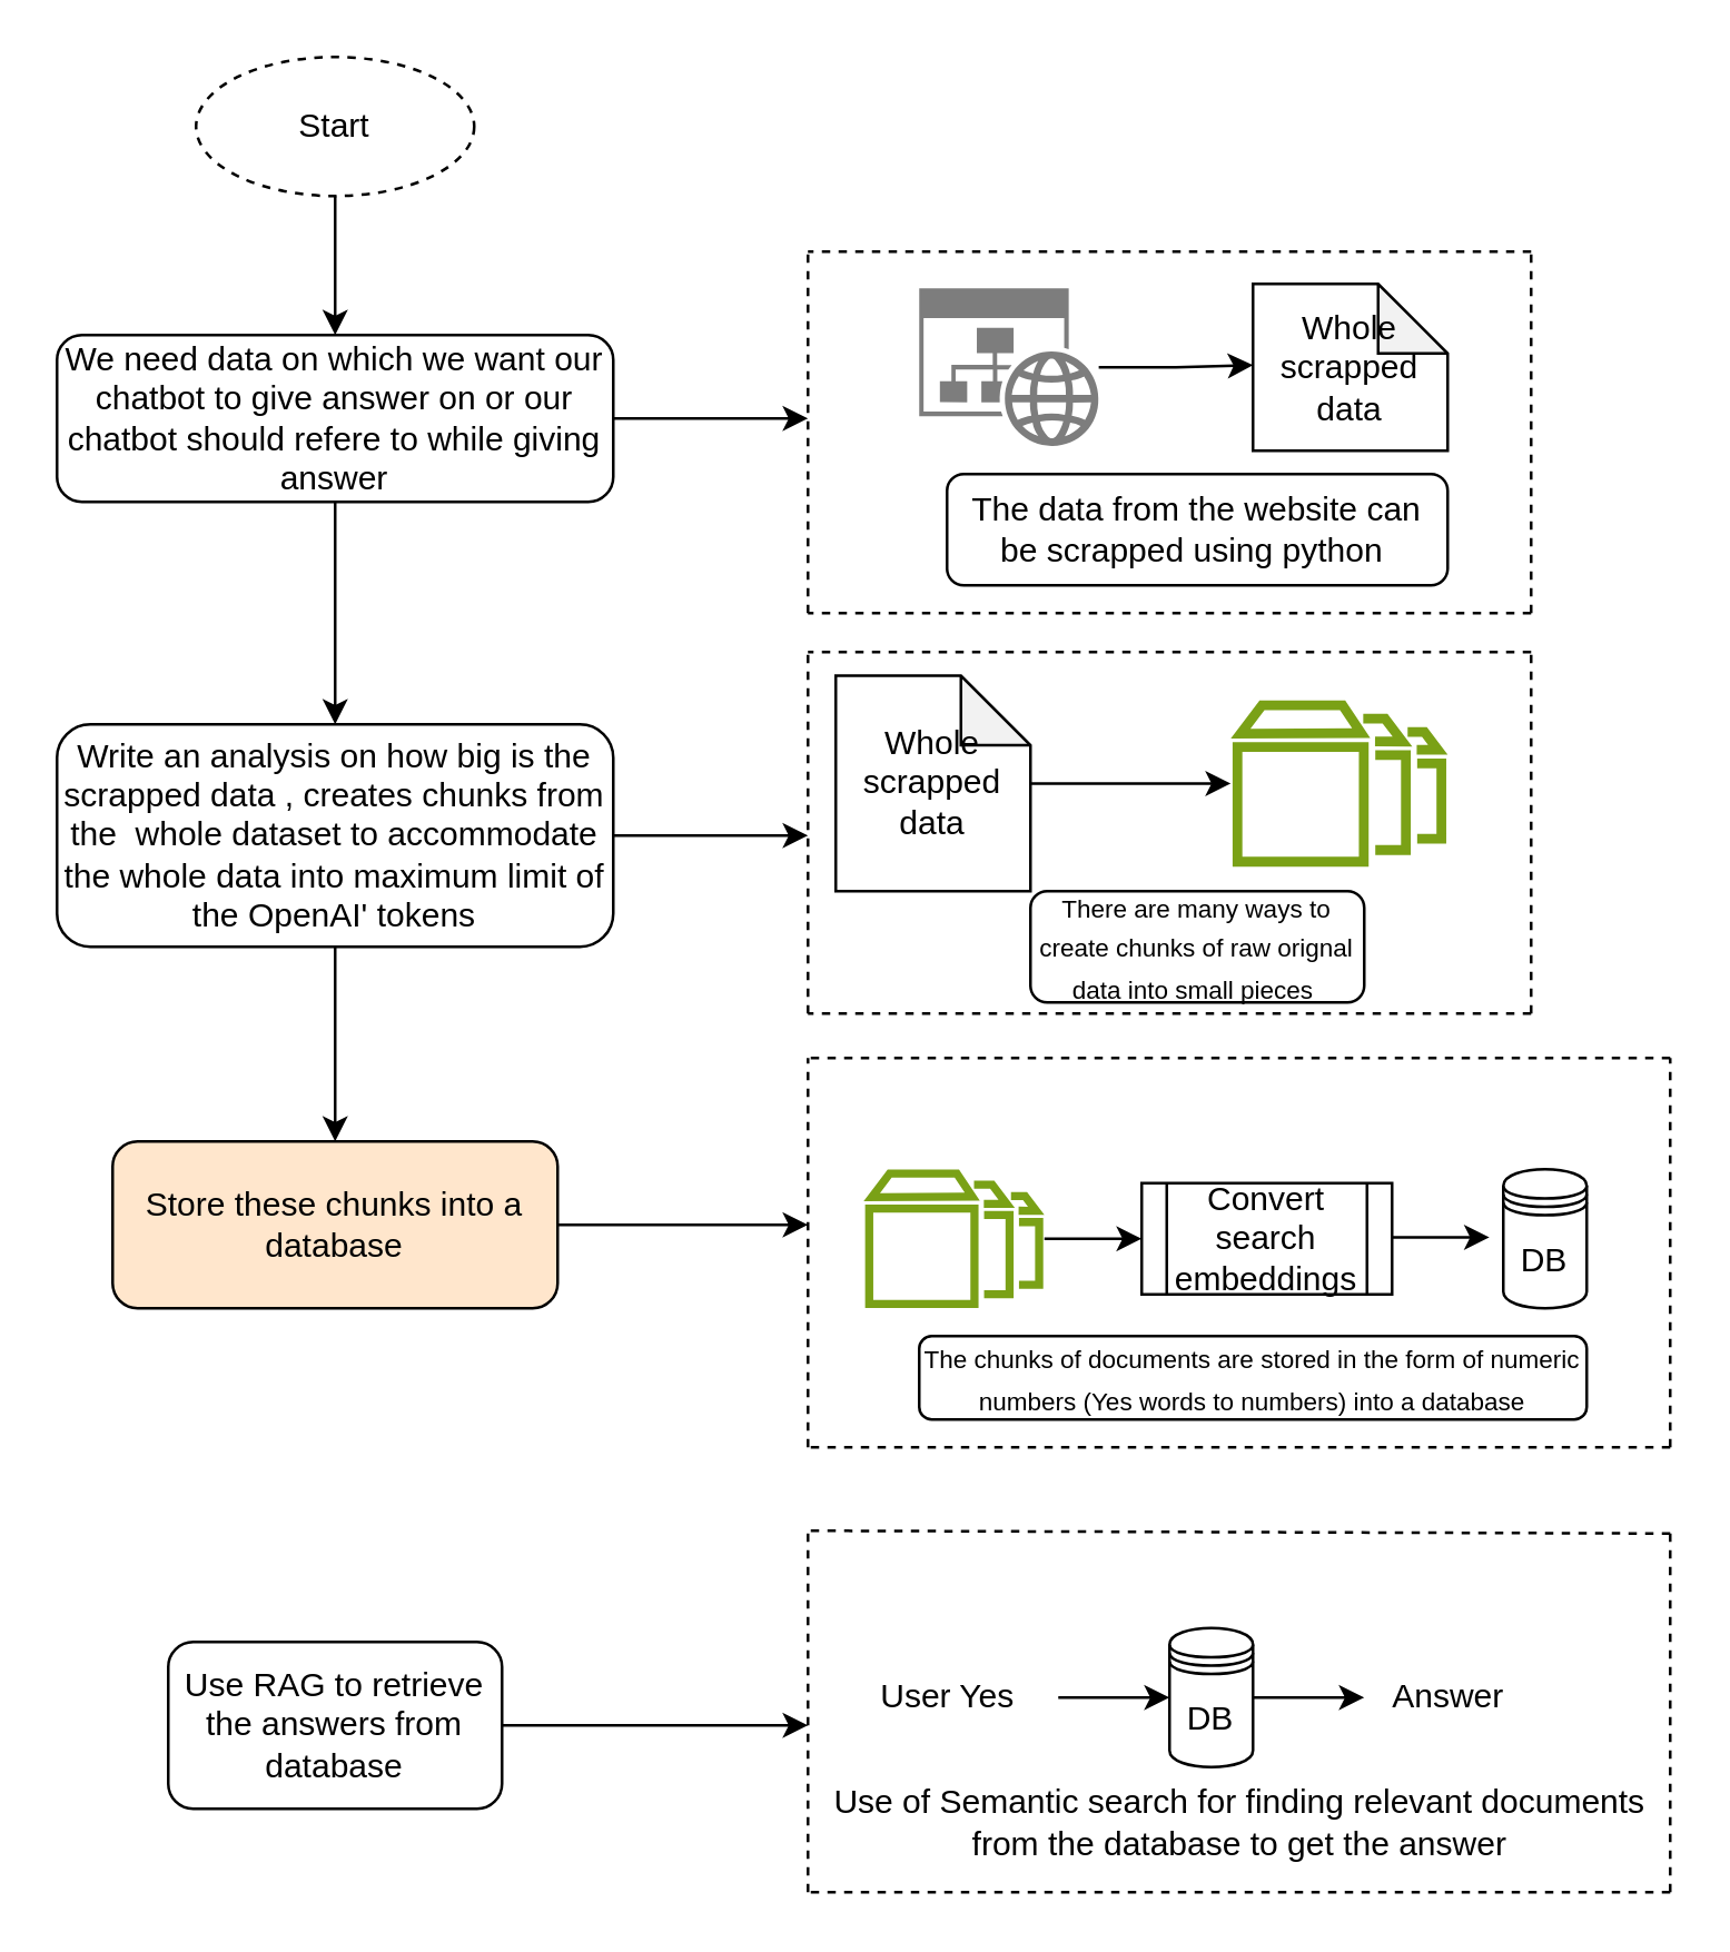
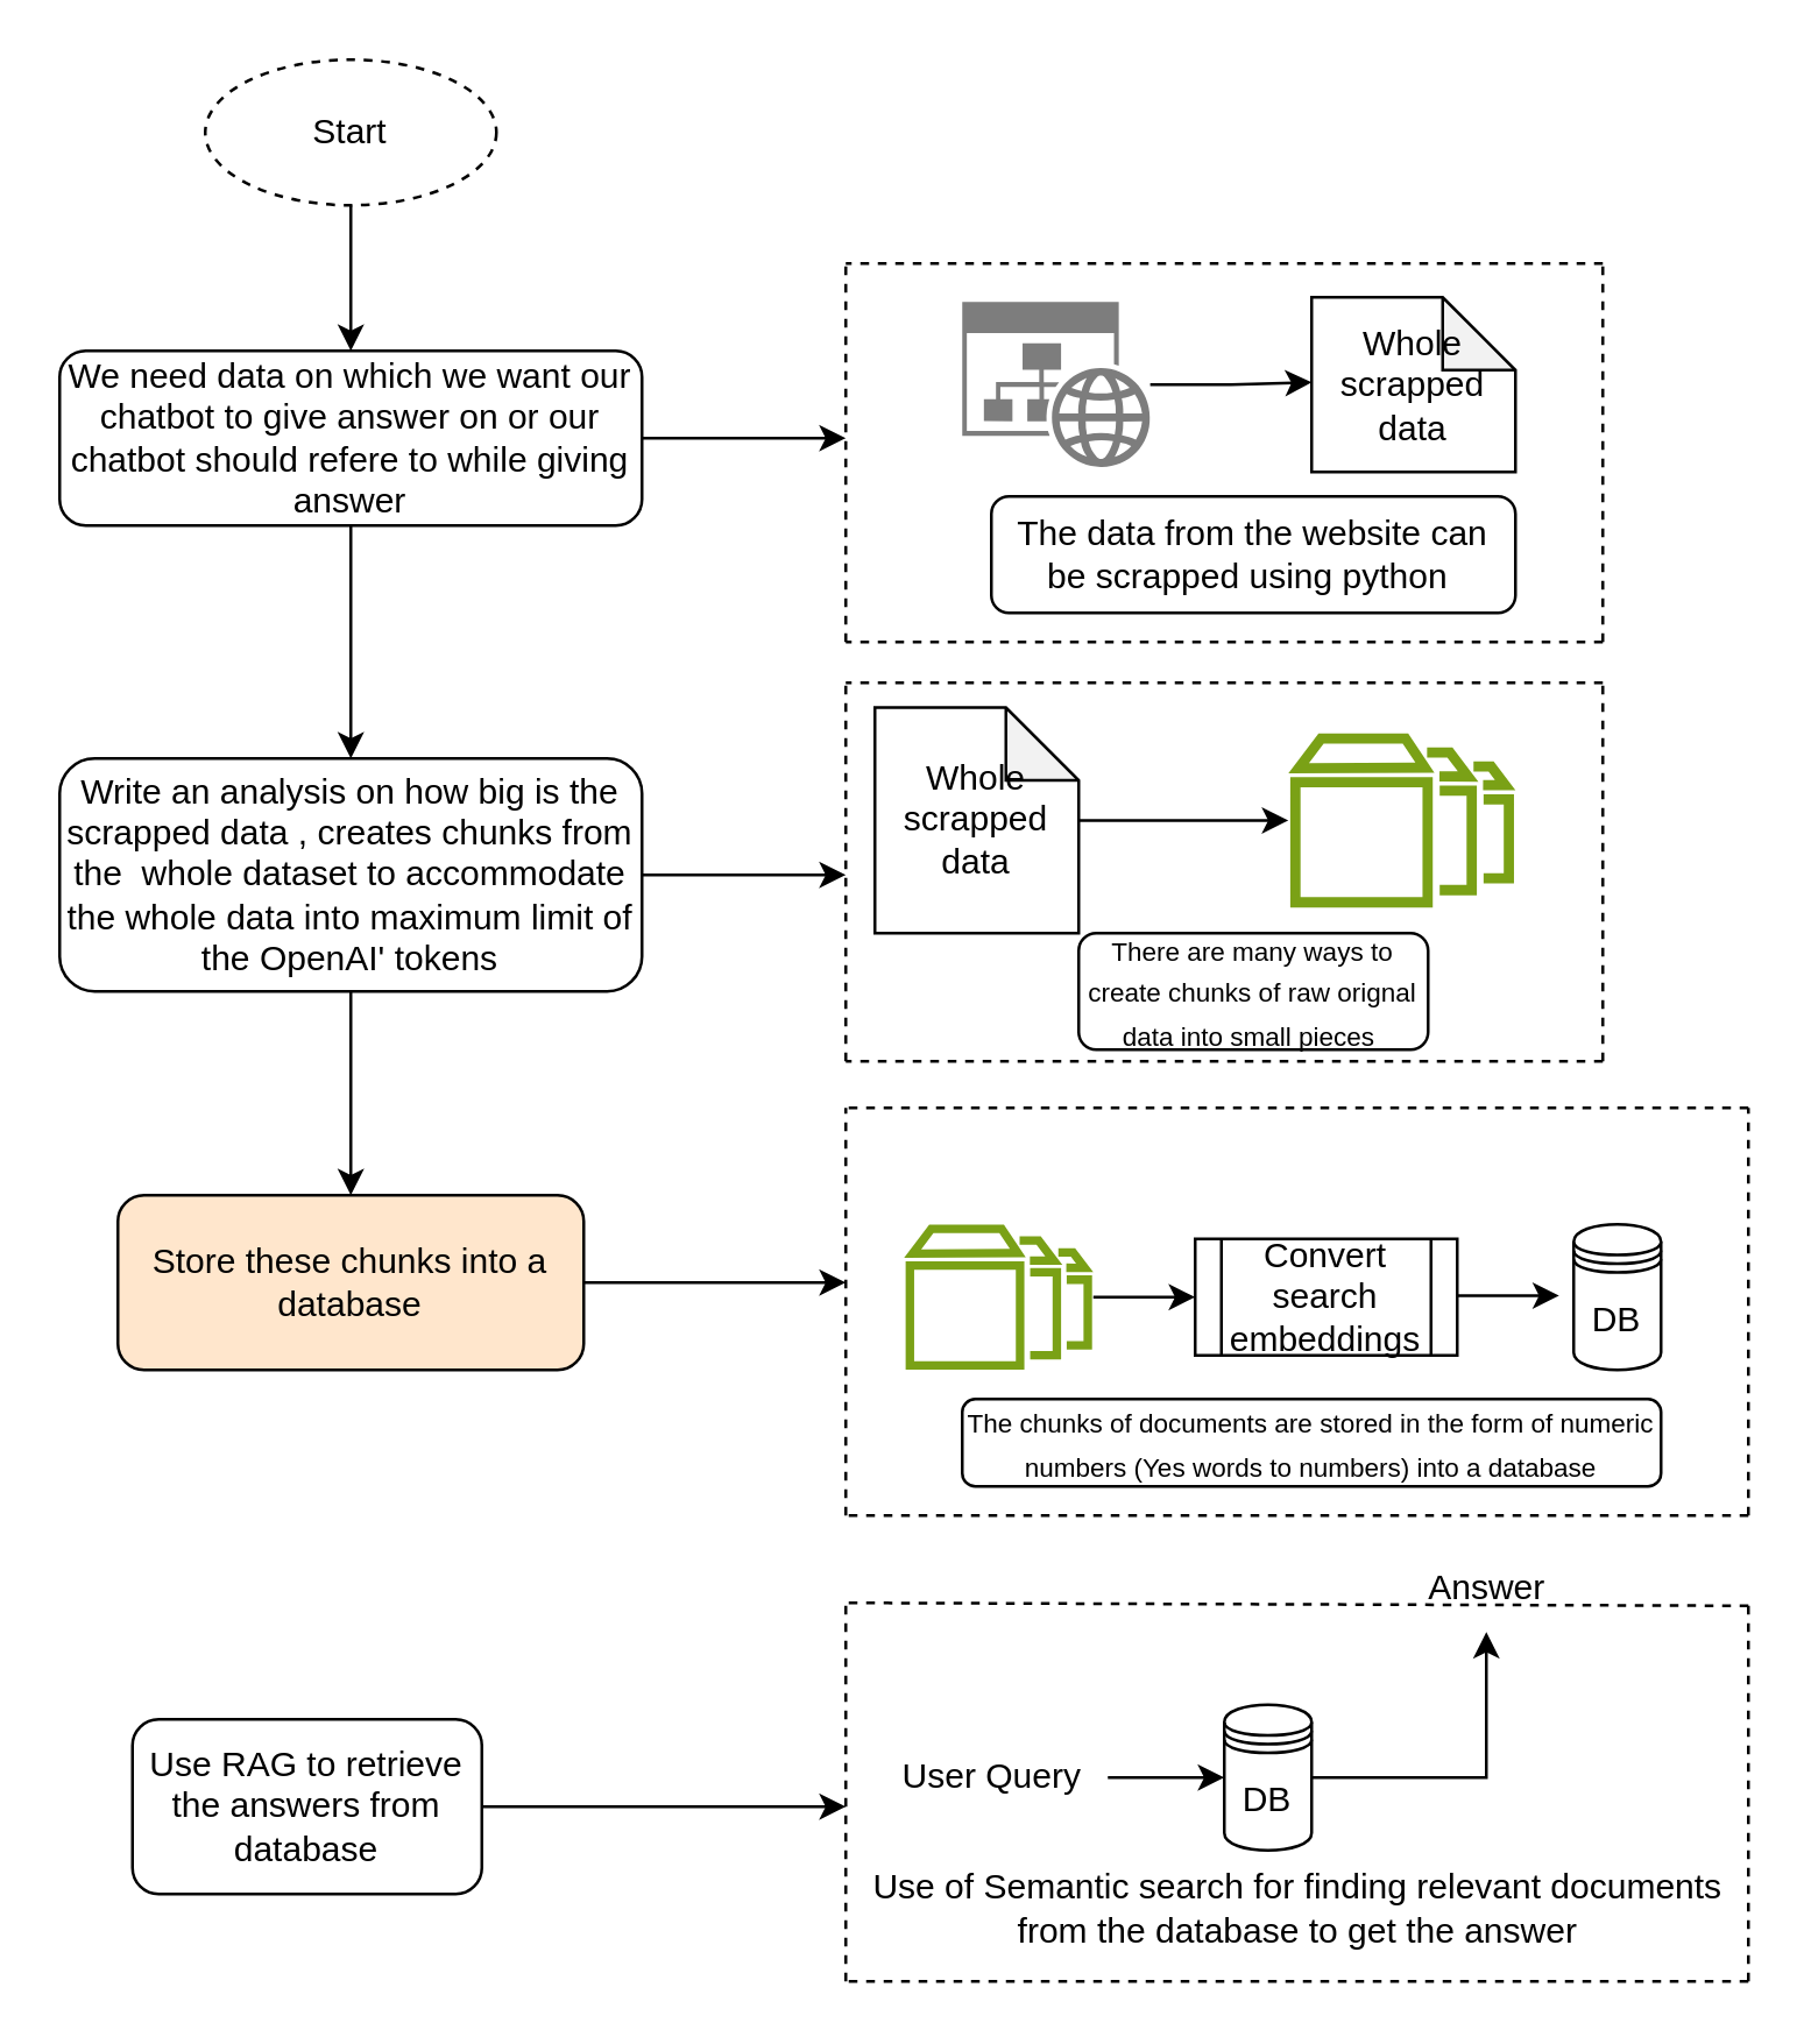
  <mxCell id="0" />
  <mxCell id="1" parent="0" />
  <mxCell id="2" value="" style="edgeStyle=orthogonalEdgeStyle;rounded=0;orthogonalLoop=1;jettySize=auto;html=1;" edge="1" parent="1" source="3" target="6"><mxGeometry relative="1" as="geometry" /></mxCell>
  <mxCell id="3" value="Start" style="ellipse;whiteSpace=wrap;html=1;dashed=1;" vertex="1" parent="1"><mxGeometry x="70" y="20" width="100" height="50" as="geometry" /></mxCell>
  <mxCell id="4" style="edgeStyle=orthogonalEdgeStyle;rounded=0;orthogonalLoop=1;jettySize=auto;html=1;" edge="1" parent="1" source="6"><mxGeometry relative="1" as="geometry"><mxPoint x="290" y="150" as="targetPoint" /></mxGeometry></mxCell>
  <mxCell id="5" value="" style="edgeStyle=orthogonalEdgeStyle;rounded=0;orthogonalLoop=1;jettySize=auto;html=1;" edge="1" parent="1" source="6" target="16"><mxGeometry relative="1" as="geometry" /></mxCell>
  <mxCell id="6" value="We need data on which we want our chatbot to give answer on or our chatbot should refere to while giving answer" style="rounded=1;whiteSpace=wrap;html=1;" vertex="1" parent="1"><mxGeometry x="20" y="120" width="200" height="60" as="geometry" /></mxCell>
  <mxCell id="7" value="" style="edgeStyle=orthogonalEdgeStyle;rounded=0;orthogonalLoop=1;jettySize=auto;html=1;" edge="1" parent="1" source="8"><mxGeometry relative="1" as="geometry"><mxPoint x="450" y="130.8" as="targetPoint" /></mxGeometry></mxCell>
  <mxCell id="8" value="" style="sketch=0;aspect=fixed;pointerEvents=1;shadow=0;dashed=0;html=1;strokeColor=none;labelPosition=center;verticalLabelPosition=bottom;verticalAlign=top;align=center;shape=mxgraph.mscae.enterprise.website_generic;fillColor=#7D7D7D;" vertex="1" parent="1"><mxGeometry x="330" y="103.2" width="64.55" height="56.8" as="geometry" /></mxCell>
  <mxCell id="9" value="The data from the website can be scrapped using python&amp;nbsp;" style="rounded=1;whiteSpace=wrap;html=1;" vertex="1" parent="1"><mxGeometry x="340" y="170" width="180" height="40" as="geometry" /></mxCell>
  <mxCell id="10" value="" style="endArrow=none;dashed=1;html=1;rounded=0;" edge="1" parent="1"><mxGeometry width="50" height="50" relative="1" as="geometry"><mxPoint x="290" y="220" as="sourcePoint" /><mxPoint x="290" y="90" as="targetPoint" /></mxGeometry></mxCell>
  <mxCell id="11" value="" style="endArrow=none;dashed=1;html=1;rounded=0;" edge="1" parent="1"><mxGeometry width="50" height="50" relative="1" as="geometry"><mxPoint x="550" y="220" as="sourcePoint" /><mxPoint x="550" y="90" as="targetPoint" /></mxGeometry></mxCell>
  <mxCell id="12" value="" style="endArrow=none;dashed=1;html=1;rounded=0;" edge="1" parent="1"><mxGeometry width="50" height="50" relative="1" as="geometry"><mxPoint x="550" y="220" as="sourcePoint" /><mxPoint x="290" y="220" as="targetPoint" /></mxGeometry></mxCell>
  <mxCell id="13" value="" style="endArrow=none;dashed=1;html=1;rounded=0;" edge="1" parent="1"><mxGeometry width="50" height="50" relative="1" as="geometry"><mxPoint x="550" y="90" as="sourcePoint" /><mxPoint x="290" y="90" as="targetPoint" /></mxGeometry></mxCell>
  <mxCell id="14" style="edgeStyle=orthogonalEdgeStyle;rounded=0;orthogonalLoop=1;jettySize=auto;html=1;" edge="1" parent="1" source="16"><mxGeometry relative="1" as="geometry"><mxPoint x="290" y="300" as="targetPoint" /></mxGeometry></mxCell>
  <mxCell id="15" value="" style="edgeStyle=orthogonalEdgeStyle;rounded=0;orthogonalLoop=1;jettySize=auto;html=1;" edge="1" parent="1" source="16" target="27"><mxGeometry relative="1" as="geometry" /></mxCell>
  <mxCell id="16" value="Write an analysis on how big is the scrapped data , creates chunks from the&amp;nbsp; whole dataset to accommodate the whole data into maximum limit of the OpenAI' tokens" style="rounded=1;whiteSpace=wrap;html=1;" vertex="1" parent="1"><mxGeometry x="20" y="260" width="200" height="80" as="geometry" /></mxCell>
  <mxCell id="17" value="" style="endArrow=none;dashed=1;html=1;rounded=0;" edge="1" parent="1"><mxGeometry width="50" height="50" relative="1" as="geometry"><mxPoint x="290" y="364" as="sourcePoint" /><mxPoint x="290" y="234" as="targetPoint" /></mxGeometry></mxCell>
  <mxCell id="18" value="" style="endArrow=none;dashed=1;html=1;rounded=0;" edge="1" parent="1"><mxGeometry width="50" height="50" relative="1" as="geometry"><mxPoint x="550" y="364" as="sourcePoint" /><mxPoint x="550" y="234" as="targetPoint" /></mxGeometry></mxCell>
  <mxCell id="19" value="" style="endArrow=none;dashed=1;html=1;rounded=0;" edge="1" parent="1"><mxGeometry width="50" height="50" relative="1" as="geometry"><mxPoint x="550" y="364" as="sourcePoint" /><mxPoint x="290" y="364" as="targetPoint" /></mxGeometry></mxCell>
  <mxCell id="20" value="" style="endArrow=none;dashed=1;html=1;rounded=0;" edge="1" parent="1"><mxGeometry width="50" height="50" relative="1" as="geometry"><mxPoint x="550" y="234" as="sourcePoint" /><mxPoint x="290" y="234" as="targetPoint" /></mxGeometry></mxCell>
  <mxCell id="21" value="" style="edgeStyle=orthogonalEdgeStyle;rounded=0;orthogonalLoop=1;jettySize=auto;html=1;" edge="1" parent="1" source="22" target="23"><mxGeometry relative="1" as="geometry" /></mxCell>
  <mxCell id="22" value="Whole scrapped data" style="shape=note;whiteSpace=wrap;html=1;backgroundOutline=1;darkOpacity=0.05;size=25;" vertex="1" parent="1"><mxGeometry x="300" y="242.5" width="70" height="77.5" as="geometry" /></mxCell>
  <mxCell id="23" value="" style="sketch=0;outlineConnect=0;fontColor=#232F3E;gradientColor=none;fillColor=#7AA116;strokeColor=none;dashed=0;verticalLabelPosition=bottom;verticalAlign=top;align=center;html=1;fontSize=12;fontStyle=0;aspect=fixed;pointerEvents=1;shape=mxgraph.aws4.multiple_volumes_resource;" vertex="1" parent="1"><mxGeometry x="442" y="251.25" width="78" height="60" as="geometry" /></mxCell>
  <mxCell id="24" value="&lt;font style=&quot;font-size: 9px;&quot;&gt;There are many ways to create chunks of raw orignal data into small pieces&amp;nbsp;&lt;/font&gt;" style="rounded=1;whiteSpace=wrap;html=1;" vertex="1" parent="1"><mxGeometry x="370" y="320" width="120" height="40" as="geometry" /></mxCell>
  <mxCell id="25" value="Whole scrapped data" style="shape=note;whiteSpace=wrap;html=1;backgroundOutline=1;darkOpacity=0.05;size=25;" vertex="1" parent="1"><mxGeometry x="450" y="101.6" width="70" height="60" as="geometry" /></mxCell>
  <mxCell id="26" style="edgeStyle=orthogonalEdgeStyle;rounded=0;orthogonalLoop=1;jettySize=auto;html=1;" edge="1" parent="1" source="27"><mxGeometry relative="1" as="geometry"><mxPoint x="290" y="440" as="targetPoint" /></mxGeometry></mxCell>
  <mxCell id="27" value="Store these chunks into a database" style="rounded=1;whiteSpace=wrap;html=1;fillColor=#ffe6cc;" vertex="1" parent="1"><mxGeometry x="40" y="410" width="160" height="60" as="geometry" /></mxCell>
  <mxCell id="28" value="" style="endArrow=none;dashed=1;html=1;rounded=0;" edge="1" parent="1"><mxGeometry width="50" height="50" relative="1" as="geometry"><mxPoint x="290" y="520" as="sourcePoint" /><mxPoint x="290" y="380" as="targetPoint" /></mxGeometry></mxCell>
  <mxCell id="29" value="" style="endArrow=none;dashed=1;html=1;rounded=0;" edge="1" parent="1"><mxGeometry width="50" height="50" relative="1" as="geometry"><mxPoint x="600" y="520" as="sourcePoint" /><mxPoint x="600" y="380" as="targetPoint" /></mxGeometry></mxCell>
  <mxCell id="30" value="" style="endArrow=none;dashed=1;html=1;rounded=0;" edge="1" parent="1"><mxGeometry width="50" height="50" relative="1" as="geometry"><mxPoint x="600" y="520" as="sourcePoint" /><mxPoint x="290" y="520" as="targetPoint" /></mxGeometry></mxCell>
  <mxCell id="31" value="" style="endArrow=none;dashed=1;html=1;rounded=0;" edge="1" parent="1"><mxGeometry width="50" height="50" relative="1" as="geometry"><mxPoint x="600" y="380" as="sourcePoint" /><mxPoint x="290" y="380" as="targetPoint" /></mxGeometry></mxCell>
  <mxCell id="32" value="" style="edgeStyle=orthogonalEdgeStyle;rounded=0;orthogonalLoop=1;jettySize=auto;html=1;" edge="1" parent="1" source="33" target="34"><mxGeometry relative="1" as="geometry" /></mxCell>
  <mxCell id="33" value="" style="sketch=0;outlineConnect=0;fontColor=#232F3E;gradientColor=none;fillColor=#7AA116;strokeColor=none;dashed=0;verticalLabelPosition=bottom;verticalAlign=top;align=center;html=1;fontSize=12;fontStyle=0;aspect=fixed;pointerEvents=1;shape=mxgraph.aws4.multiple_volumes_resource;" vertex="1" parent="1"><mxGeometry x="310" y="420" width="65" height="50" as="geometry" /></mxCell>
  <mxCell id="34" value="Convert search embeddings" style="shape=process;whiteSpace=wrap;html=1;backgroundOutline=1;" vertex="1" parent="1"><mxGeometry x="410" y="425" width="90" height="40" as="geometry" /></mxCell>
  <mxCell id="35" value="" style="edgeStyle=orthogonalEdgeStyle;rounded=0;orthogonalLoop=1;jettySize=auto;html=1;" edge="1" parent="1"><mxGeometry relative="1" as="geometry"><mxPoint x="500" y="444.5" as="sourcePoint" /><mxPoint x="535" y="444.5" as="targetPoint" /></mxGeometry></mxCell>
  <mxCell id="36" value="DB" style="shape=datastore;whiteSpace=wrap;html=1;" vertex="1" parent="1"><mxGeometry x="540" y="420" width="30" height="50" as="geometry" /></mxCell>
  <mxCell id="37" value="&lt;font style=&quot;font-size: 9px;&quot;&gt;The chunks of documents are stored in the form of numeric numbers (Yes words to numbers) into a database&lt;/font&gt;" style="rounded=1;whiteSpace=wrap;html=1;" vertex="1" parent="1"><mxGeometry x="330" y="480" width="240" height="30" as="geometry" /></mxCell>
  <mxCell id="38" style="edgeStyle=orthogonalEdgeStyle;rounded=0;orthogonalLoop=1;jettySize=auto;html=1;" edge="1" parent="1" source="39"><mxGeometry relative="1" as="geometry"><mxPoint x="290" y="620" as="targetPoint" /></mxGeometry></mxCell>
- <mxCell id="39" value="Use RAG to retrieve the answers from database" style="rounded=1;whiteSpace=wrap;html=1;" vertex="1" parent="1"><mxGeometry x="60" y="590" width="120" height="60" as="geometry" /></mxCell>
+ <mxCell id="39" value="Use RAG to retrieve the answers from database" style="rounded=1;whiteSpace=wrap;html=1;" vertex="1" parent="1"><mxGeometry x="45" y="590" width="120" height="60" as="geometry" /></mxCell>
  <mxCell id="40" value="" style="endArrow=none;dashed=1;html=1;rounded=0;" edge="1" parent="1"><mxGeometry width="50" height="50" relative="1" as="geometry"><mxPoint x="290" y="680" as="sourcePoint" /><mxPoint x="290" y="550" as="targetPoint" /></mxGeometry></mxCell>
  <mxCell id="41" value="" style="endArrow=none;dashed=1;html=1;rounded=0;" edge="1" parent="1"><mxGeometry width="50" height="50" relative="1" as="geometry"><mxPoint x="600" y="680" as="sourcePoint" /><mxPoint x="600" y="550" as="targetPoint" /></mxGeometry></mxCell>
  <mxCell id="42" value="" style="endArrow=none;dashed=1;html=1;rounded=0;" edge="1" parent="1"><mxGeometry width="50" height="50" relative="1" as="geometry"><mxPoint x="600" y="680" as="sourcePoint" /><mxPoint x="290" y="680" as="targetPoint" /></mxGeometry></mxCell>
  <mxCell id="43" value="" style="endArrow=none;dashed=1;html=1;rounded=0;" edge="1" parent="1"><mxGeometry width="50" height="50" relative="1" as="geometry"><mxPoint x="600" y="551" as="sourcePoint" /><mxPoint x="290" y="550" as="targetPoint" /></mxGeometry></mxCell>
  <mxCell id="44" value="" style="edgeStyle=orthogonalEdgeStyle;rounded=0;orthogonalLoop=1;jettySize=auto;html=1;" edge="1" parent="1" source="45" target="48"><mxGeometry relative="1" as="geometry" /></mxCell>
  <mxCell id="45" value="DB" style="shape=datastore;whiteSpace=wrap;html=1;" vertex="1" parent="1"><mxGeometry x="420" y="585" width="30" height="50" as="geometry" /></mxCell>
  <mxCell id="46" value="" style="edgeStyle=orthogonalEdgeStyle;rounded=0;orthogonalLoop=1;jettySize=auto;html=1;" edge="1" parent="1" source="47" target="45"><mxGeometry relative="1" as="geometry" /></mxCell>
- <mxCell id="47" value="User Yes" style="text;html=1;align=center;verticalAlign=middle;resizable=0;points=[];autosize=1;strokeColor=none;fillColor=none;" vertex="1" parent="1"><mxGeometry x="300" y="595" width="80" height="30" as="geometry" /></mxCell>
- <mxCell id="48" value="Answer" style="text;html=1;align=center;verticalAlign=middle;resizable=0;points=[];autosize=1;strokeColor=none;fillColor=none;" vertex="1" parent="1"><mxGeometry x="490" y="595" width="60" height="30" as="geometry" /></mxCell>
+ <mxCell id="47" value="User Query" style="text;html=1;align=center;verticalAlign=middle;resizable=0;points=[];autosize=1;strokeColor=none;fillColor=none;" vertex="1" parent="1"><mxGeometry x="300" y="595" width="80" height="30" as="geometry" /></mxCell>
+ <mxCell id="48" value="Answer" style="text;html=1;align=center;verticalAlign=middle;resizable=0;points=[];autosize=1;strokeColor=none;fillColor=none;" vertex="1" parent="1"><mxGeometry x="480" y="530" width="60" height="30" as="geometry" /></mxCell>
  <mxCell id="49" value="Use of Semantic search for finding relevant documents&lt;br&gt;from the database to get the answer" style="text;html=1;align=center;verticalAlign=middle;resizable=0;points=[];autosize=1;strokeColor=none;fillColor=none;" vertex="1" parent="1"><mxGeometry x="290" y="635" width="310" height="40" as="geometry" /></mxCell>
